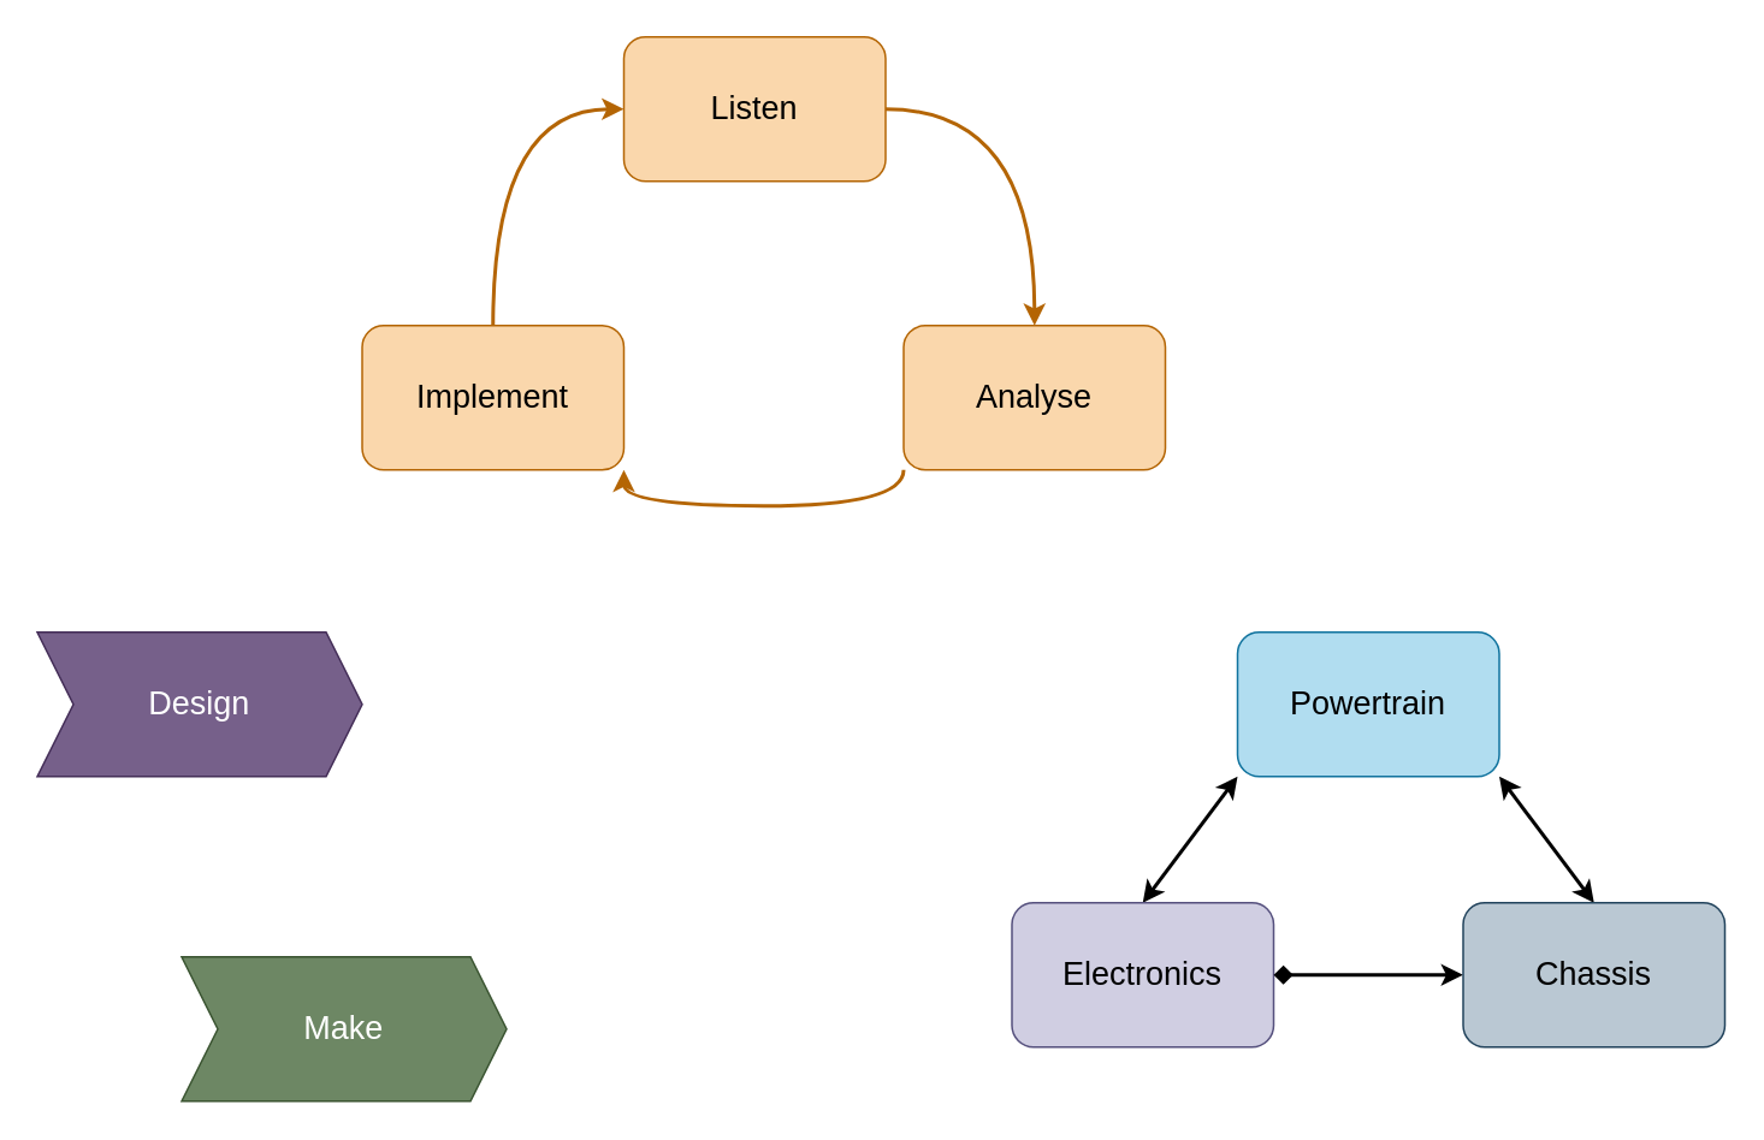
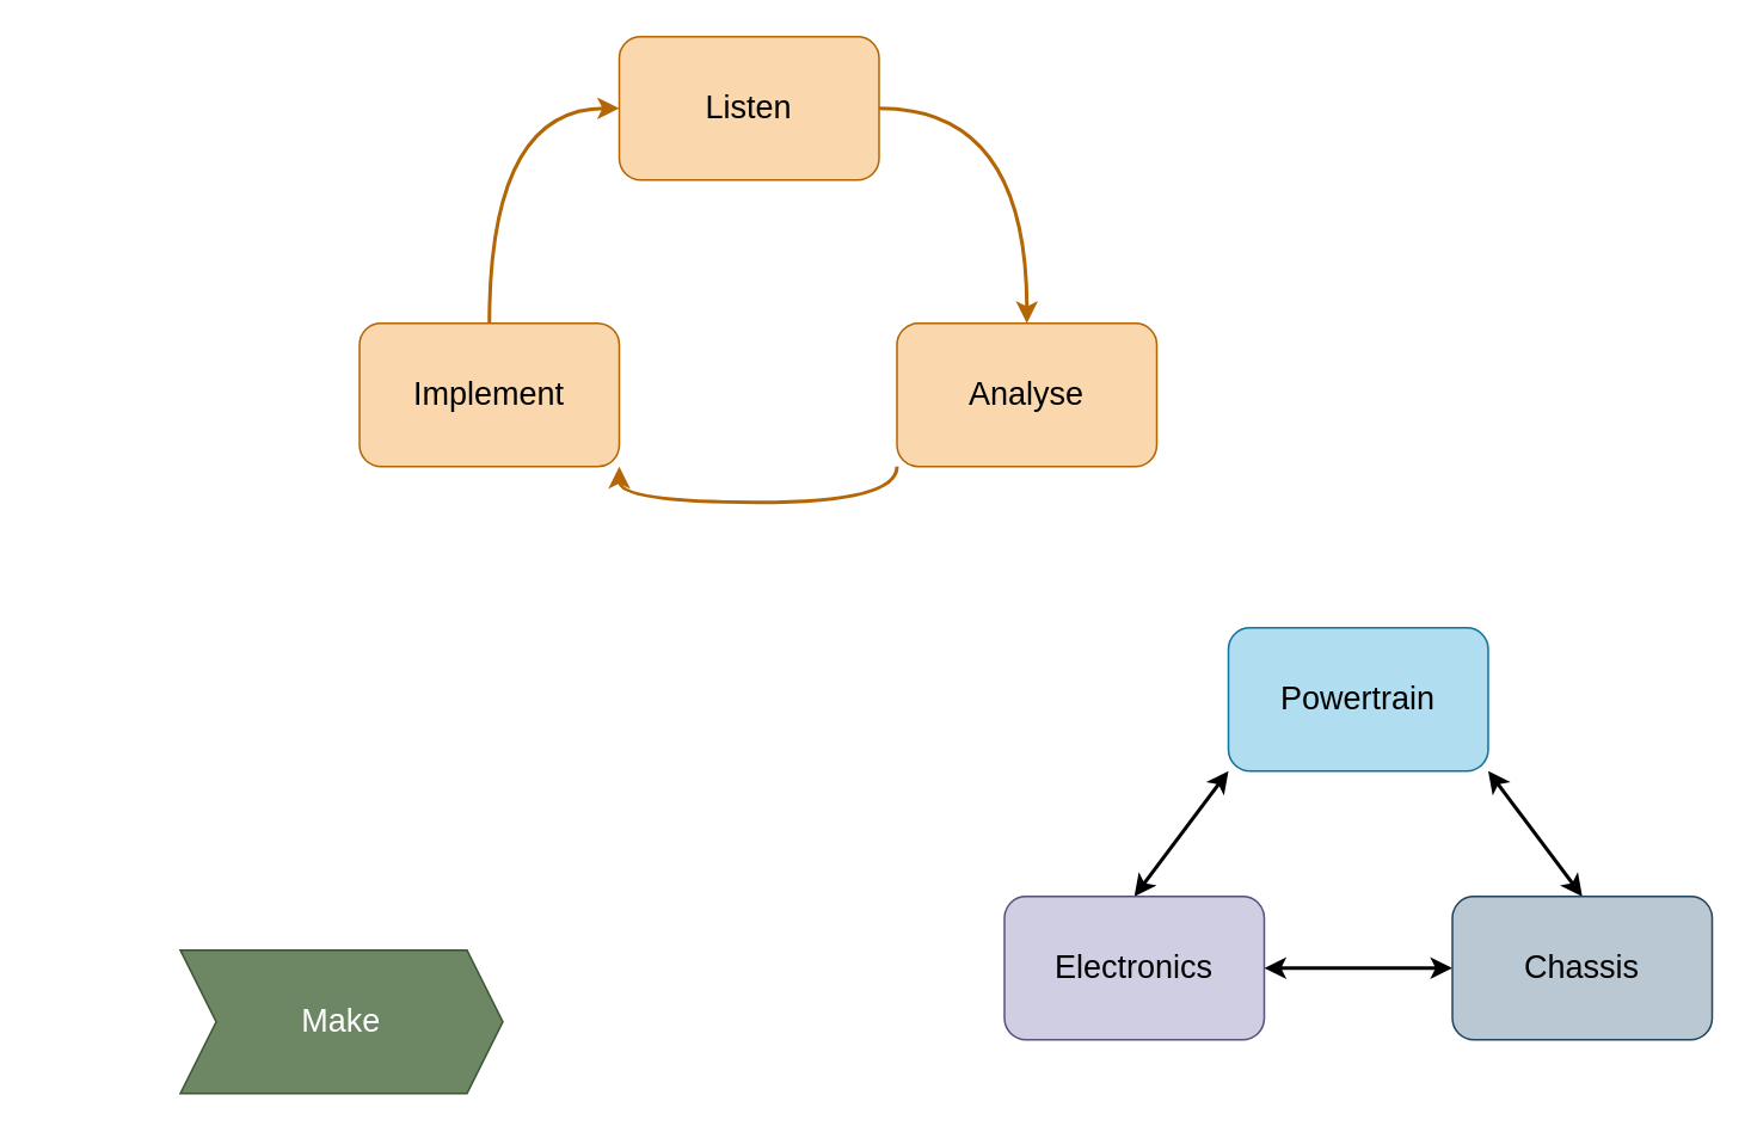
  <mxCell id="0" />
  <mxCell id="1" parent="0" />
- <mxCell id="2" value="&lt;font style=&quot;font-size: 18px;&quot;&gt;Design&lt;/font&gt;" style="shape=step;perimeter=stepPerimeter;whiteSpace=wrap;html=1;fixedSize=1;fillColor=#76608a;fontColor=#ffffff;strokeColor=#432D57;" vertex="1" parent="1"><mxGeometry x="20" y="350" width="180" height="80" as="geometry" /></mxCell>
  <mxCell id="3" value="&lt;font style=&quot;font-size: 18px;&quot;&gt;Make&lt;/font&gt;" style="shape=step;perimeter=stepPerimeter;whiteSpace=wrap;html=1;fixedSize=1;fillColor=#6d8764;fontColor=#ffffff;strokeColor=#3A5431;" vertex="1" parent="1"><mxGeometry x="100" y="530" width="180" height="80" as="geometry" /></mxCell>
  <mxCell id="4" style="edgeStyle=orthogonalEdgeStyle;rounded=0;orthogonalLoop=1;jettySize=auto;html=1;exitX=0.5;exitY=1;exitDx=0;exitDy=0;" edge="1" parent="1" source="3" target="3"><mxGeometry relative="1" as="geometry" /></mxCell>
  <mxCell id="5" style="edgeStyle=orthogonalEdgeStyle;rounded=0;orthogonalLoop=1;jettySize=auto;html=1;exitX=1;exitY=0.5;exitDx=0;exitDy=0;entryX=0.5;entryY=0;entryDx=0;entryDy=0;curved=1;strokeWidth=2;fillColor=#fad7ac;strokeColor=#b46504;" edge="1" parent="1" source="6" target="8"><mxGeometry relative="1" as="geometry" /></mxCell>
  <mxCell id="6" value="&lt;font style=&quot;font-size: 18px;&quot;&gt;Listen&lt;/font&gt;" style="rounded=1;whiteSpace=wrap;html=1;fillColor=#fad7ac;strokeColor=#b46504;" vertex="1" parent="1"><mxGeometry x="345" y="20" width="145" height="80" as="geometry" /></mxCell>
  <mxCell id="7" style="edgeStyle=orthogonalEdgeStyle;rounded=0;orthogonalLoop=1;jettySize=auto;html=1;exitX=0;exitY=1;exitDx=0;exitDy=0;entryX=1;entryY=1;entryDx=0;entryDy=0;curved=1;strokeWidth=2;fillColor=#fad7ac;strokeColor=#b46504;" edge="1" parent="1" source="8" target="10"><mxGeometry relative="1" as="geometry" /></mxCell>
  <mxCell id="8" value="&lt;font style=&quot;font-size: 18px;&quot;&gt;Analyse&lt;/font&gt;" style="rounded=1;whiteSpace=wrap;html=1;fillColor=#fad7ac;strokeColor=#b46504;" vertex="1" parent="1"><mxGeometry x="500" y="180" width="145" height="80" as="geometry" /></mxCell>
  <mxCell id="9" style="edgeStyle=orthogonalEdgeStyle;rounded=0;orthogonalLoop=1;jettySize=auto;html=1;exitX=0.5;exitY=0;exitDx=0;exitDy=0;entryX=0;entryY=0.5;entryDx=0;entryDy=0;curved=1;strokeWidth=2;fillColor=#fad7ac;strokeColor=#b46504;" edge="1" parent="1" source="10" target="6"><mxGeometry relative="1" as="geometry" /></mxCell>
  <mxCell id="10" value="&lt;font style=&quot;font-size: 18px;&quot;&gt;Implement&lt;/font&gt;" style="rounded=1;whiteSpace=wrap;html=1;fillColor=#fad7ac;strokeColor=#b46504;" vertex="1" parent="1"><mxGeometry x="200" y="180" width="145" height="80" as="geometry" /></mxCell>
  <mxCell id="11" style="rounded=0;orthogonalLoop=1;jettySize=auto;html=1;exitX=1;exitY=1;exitDx=0;exitDy=0;entryX=0.5;entryY=0;entryDx=0;entryDy=0;strokeWidth=2;startArrow=classic;startFill=1;" edge="1" parent="1" source="13" target="16"><mxGeometry relative="1" as="geometry" /></mxCell>
  <mxCell id="12" style="rounded=0;orthogonalLoop=1;jettySize=auto;html=1;exitX=0;exitY=1;exitDx=0;exitDy=0;entryX=0.5;entryY=0;entryDx=0;entryDy=0;strokeWidth=2;startArrow=classic;startFill=1;" edge="1" parent="1" source="13" target="14"><mxGeometry relative="1" as="geometry" /></mxCell>
  <mxCell id="13" value="&lt;font style=&quot;font-size: 18px;&quot;&gt;Powertrain&lt;/font&gt;" style="rounded=1;whiteSpace=wrap;html=1;fillColor=#b1ddf0;strokeColor=#10739e;" vertex="1" parent="1"><mxGeometry x="685" y="350" width="145" height="80" as="geometry" /></mxCell>
  <mxCell id="14" value="&lt;font style=&quot;font-size: 18px;&quot;&gt;Electronics&lt;/font&gt;" style="rounded=1;whiteSpace=wrap;html=1;fillColor=#d0cee2;strokeColor=#56517e;" vertex="1" parent="1"><mxGeometry x="560" y="500" width="145" height="80" as="geometry" /></mxCell>
- <mxCell id="15" style="edgeStyle=orthogonalEdgeStyle;rounded=0;orthogonalLoop=1;jettySize=auto;html=1;exitX=0;exitY=0.5;exitDx=0;exitDy=0;entryX=1;entryY=0.5;entryDx=0;entryDy=0;startArrow=classic;startFill=1;strokeWidth=2;endArrow=diamond;" edge="1" parent="1" source="16" target="14"><mxGeometry relative="1" as="geometry" /></mxCell>
+ <mxCell id="15" style="edgeStyle=orthogonalEdgeStyle;rounded=0;orthogonalLoop=1;jettySize=auto;html=1;exitX=0;exitY=0.5;exitDx=0;exitDy=0;entryX=1;entryY=0.5;entryDx=0;entryDy=0;startArrow=classic;startFill=1;strokeWidth=2;" edge="1" parent="1" source="16" target="14"><mxGeometry relative="1" as="geometry" /></mxCell>
  <mxCell id="16" value="&lt;font style=&quot;font-size: 18px;&quot;&gt;Chassis&lt;/font&gt;" style="rounded=1;whiteSpace=wrap;html=1;fillColor=#bac8d3;strokeColor=#23445d;" vertex="1" parent="1"><mxGeometry x="810" y="500" width="145" height="80" as="geometry" /></mxCell>
